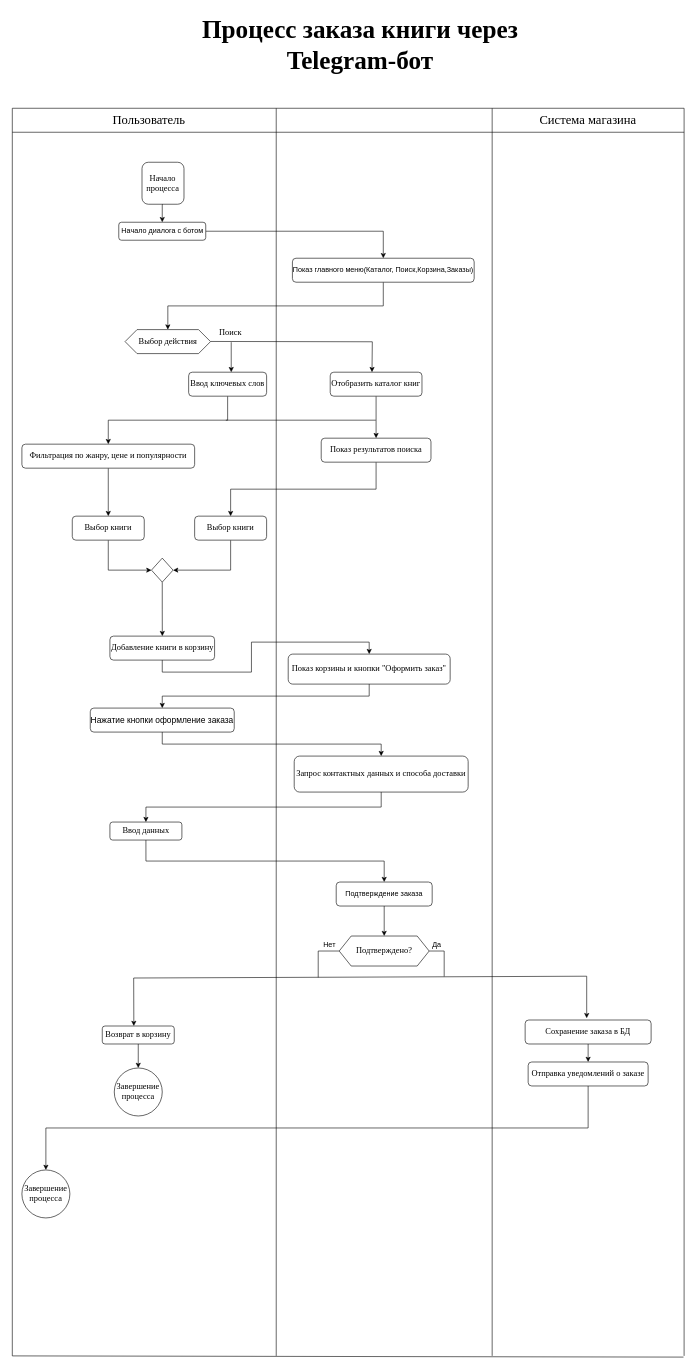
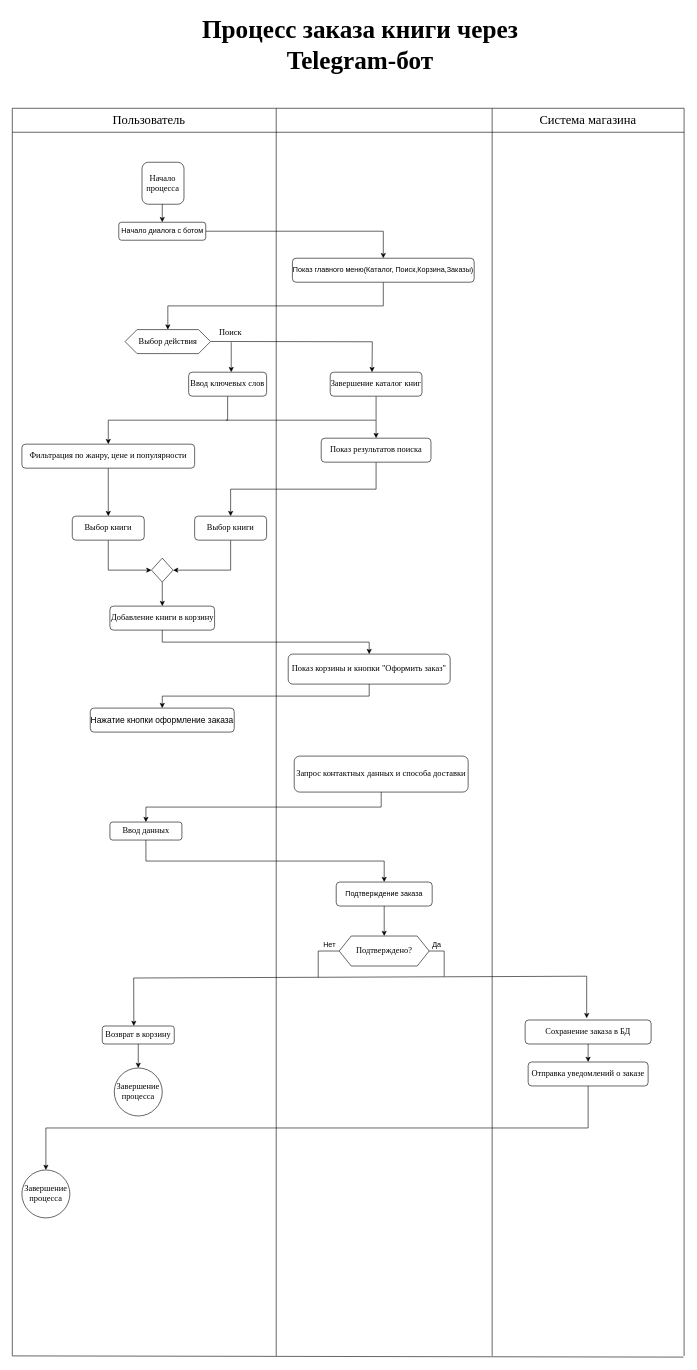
  <mxCell id="0" />
  <mxCell id="1" parent="0" />
  <mxCell id="2" value="&lt;font style=&quot;font-size: 21px;&quot;&gt;Пользователь&lt;/font&gt;" style="text;align=center;html=1;verticalAlign=middle;whiteSpace=wrap;rounded=0;fontFamily=Times New Roman;fontSize=14;" vertex="1" parent="1"><mxGeometry x="208" y="184" width="80" height="30" as="geometry" /></mxCell>
  <mxCell id="3" value="" style="edgeStyle=orthogonalEdgeStyle;rounded=0;orthogonalLoop=1;jettySize=auto;html=1;entryX=0.5;entryY=0;entryDx=0;entryDy=0;" edge="1" parent="1" source="4" target="7"><mxGeometry relative="1" as="geometry"><mxPoint x="270" y="465" as="targetPoint" /></mxGeometry></mxCell>
  <mxCell id="4" value="Начало диалога с ботом" style="rounded=1;whiteSpace=wrap;html=1;" vertex="1" parent="1"><mxGeometry x="197.5" y="370" width="145" height="30" as="geometry" /></mxCell>
  <mxCell id="5" value="&lt;h1&gt;&lt;font style=&quot;font-size: 42px;&quot;&gt;Процесс заказа книги через Telegram-бот&lt;/font&gt;&lt;/h1&gt;" style="text;strokeColor=none;align=center;fillColor=none;html=1;verticalAlign=middle;whiteSpace=wrap;rounded=0;fontStyle=1;fontFamily=Times New Roman;" vertex="1" parent="1"><mxGeometry x="240" y="20" width="720" height="110" as="geometry" /></mxCell>
  <mxCell id="6" style="edgeStyle=orthogonalEdgeStyle;rounded=0;orthogonalLoop=1;jettySize=auto;html=1;exitX=0.5;exitY=1;exitDx=0;exitDy=0;" edge="1" parent="1" source="7" target="9"><mxGeometry relative="1" as="geometry" /></mxCell>
  <mxCell id="7" value="Показ главного меню(Каталог, Поиск,Корзина,Заказы)" style="rounded=1;whiteSpace=wrap;html=1;" vertex="1" parent="1"><mxGeometry x="487" y="430" width="303" height="40" as="geometry" /></mxCell>
  <mxCell id="8" style="edgeStyle=orthogonalEdgeStyle;rounded=0;orthogonalLoop=1;jettySize=auto;html=1;entryX=0.5;entryY=0;entryDx=0;entryDy=0;exitX=0.143;exitY=0.959;exitDx=0;exitDy=0;exitPerimeter=0;" edge="1" parent="1"><mxGeometry relative="1" as="geometry"><mxPoint x="350.5" y="568.77" as="sourcePoint" /><mxPoint x="619.67" y="620" as="targetPoint" /></mxGeometry></mxCell>
  <mxCell id="9" value="&lt;font style=&quot;font-size: 14px;&quot; face=&quot;Times New Roman&quot;&gt;Выбор действия&lt;/font&gt;" style="shape=hexagon;perimeter=hexagonPerimeter2;whiteSpace=wrap;html=1;fixedSize=1;" vertex="1" parent="1"><mxGeometry x="208" y="549" width="142.5" height="40" as="geometry" /></mxCell>
  <mxCell id="10" style="edgeStyle=orthogonalEdgeStyle;rounded=0;orthogonalLoop=1;jettySize=auto;html=1;exitX=0.5;exitY=1;exitDx=0;exitDy=0;" edge="1" parent="1" source="11" target="16"><mxGeometry relative="1" as="geometry" /></mxCell>
  <mxCell id="11" value="&lt;font style=&quot;font-size: 14px;&quot; face=&quot;Times New Roman&quot;&gt;Ввод ключевых слов&lt;/font&gt;" style="rounded=1;whiteSpace=wrap;html=1;" vertex="1" parent="1"><mxGeometry x="314" y="620" width="130" height="40" as="geometry" /></mxCell>
  <mxCell id="12" style="edgeStyle=orthogonalEdgeStyle;rounded=0;orthogonalLoop=1;jettySize=auto;html=1;exitX=0.5;exitY=1;exitDx=0;exitDy=0;entryX=0.5;entryY=0;entryDx=0;entryDy=0;" edge="1" parent="1" source="13" target="20"><mxGeometry relative="1" as="geometry" /></mxCell>
- <mxCell id="13" value="&lt;font style=&quot;font-size: 14px;&quot; face=&quot;Times New Roman&quot;&gt;Отобразить каталог книг&lt;/font&gt;" style="rounded=1;whiteSpace=wrap;html=1;" vertex="1" parent="1"><mxGeometry x="550" y="620" width="153" height="40" as="geometry" /></mxCell>
+ <mxCell id="13" value="&lt;font style=&quot;font-size: 14px;&quot; face=&quot;Times New Roman&quot;&gt;Завершение каталог книг&lt;/font&gt;" style="rounded=1;whiteSpace=wrap;html=1;" vertex="1" parent="1"><mxGeometry x="550" y="620" width="153" height="40" as="geometry" /></mxCell>
  <mxCell id="14" value="" style="endArrow=none;html=1;rounded=0;" edge="1" parent="1"><mxGeometry width="50" height="50" relative="1" as="geometry"><mxPoint x="460" y="2260" as="sourcePoint" /><mxPoint x="460" y="180" as="targetPoint" /></mxGeometry></mxCell>
  <mxCell id="15" style="edgeStyle=orthogonalEdgeStyle;rounded=0;orthogonalLoop=1;jettySize=auto;html=1;exitX=0.5;exitY=1;exitDx=0;exitDy=0;entryX=0.5;entryY=0;entryDx=0;entryDy=0;" edge="1" parent="1" source="16" target="18"><mxGeometry relative="1" as="geometry" /></mxCell>
  <mxCell id="16" value="&lt;font style=&quot;font-size: 14px;&quot; face=&quot;Times New Roman&quot;&gt;Фильтрация по жанру, цене и популярности&lt;/font&gt;" style="rounded=1;whiteSpace=wrap;html=1;" vertex="1" parent="1"><mxGeometry x="36" y="740" width="288" height="40" as="geometry" /></mxCell>
  <mxCell id="17" style="edgeStyle=orthogonalEdgeStyle;rounded=0;orthogonalLoop=1;jettySize=auto;html=1;exitX=0.5;exitY=1;exitDx=0;exitDy=0;entryX=0;entryY=0.5;entryDx=0;entryDy=0;" edge="1" parent="1" source="18" target="24"><mxGeometry relative="1" as="geometry" /></mxCell>
  <mxCell id="18" value="&lt;font style=&quot;font-size: 14px;&quot; face=&quot;Times New Roman&quot;&gt;Выбор книги&lt;/font&gt;" style="rounded=1;whiteSpace=wrap;html=1;" vertex="1" parent="1"><mxGeometry x="120" y="860" width="120" height="40" as="geometry" /></mxCell>
  <mxCell id="19" style="edgeStyle=orthogonalEdgeStyle;rounded=0;orthogonalLoop=1;jettySize=auto;html=1;exitX=0.5;exitY=1;exitDx=0;exitDy=0;entryX=0.5;entryY=0;entryDx=0;entryDy=0;" edge="1" parent="1" source="20" target="22"><mxGeometry relative="1" as="geometry" /></mxCell>
  <mxCell id="20" value="&lt;font style=&quot;font-size: 14px;&quot; face=&quot;Times New Roman&quot;&gt;Показ результатов поиска&lt;/font&gt;" style="rounded=1;whiteSpace=wrap;html=1;" vertex="1" parent="1"><mxGeometry x="535" y="730" width="183" height="40" as="geometry" /></mxCell>
  <mxCell id="21" style="edgeStyle=orthogonalEdgeStyle;rounded=0;orthogonalLoop=1;jettySize=auto;html=1;exitX=0.5;exitY=1;exitDx=0;exitDy=0;entryX=1;entryY=0.5;entryDx=0;entryDy=0;" edge="1" parent="1" source="22" target="24"><mxGeometry relative="1" as="geometry" /></mxCell>
  <mxCell id="22" value="&lt;font style=&quot;font-size: 14px;&quot; face=&quot;Times New Roman&quot;&gt;Выбор книги&lt;/font&gt;" style="rounded=1;whiteSpace=wrap;html=1;" vertex="1" parent="1"><mxGeometry x="324" y="860" width="120" height="40" as="geometry" /></mxCell>
  <mxCell id="23" value="" style="edgeStyle=orthogonalEdgeStyle;rounded=0;orthogonalLoop=1;jettySize=auto;html=1;" edge="1" parent="1" source="24" target="26"><mxGeometry relative="1" as="geometry" /></mxCell>
  <mxCell id="24" value="" style="rhombus;whiteSpace=wrap;html=1;" vertex="1" parent="1"><mxGeometry x="252" y="930" width="36" height="40" as="geometry" /></mxCell>
  <mxCell id="25" style="edgeStyle=orthogonalEdgeStyle;rounded=0;orthogonalLoop=1;jettySize=auto;html=1;exitX=0.5;exitY=1;exitDx=0;exitDy=0;entryX=0.5;entryY=0;entryDx=0;entryDy=0;" edge="1" parent="1" source="26" target="28"><mxGeometry relative="1" as="geometry" /></mxCell>
- <mxCell id="26" value="&lt;font style=&quot;font-size: 14px;&quot; face=&quot;Times New Roman&quot;&gt;Добавление книги в корзину&lt;/font&gt;" style="rounded=1;whiteSpace=wrap;html=1;" vertex="1" parent="1"><mxGeometry x="182.75" y="1060" width="174.5" height="40" as="geometry" /></mxCell>
+ <mxCell id="26" value="&lt;font style=&quot;font-size: 14px;&quot; face=&quot;Times New Roman&quot;&gt;Добавление книги в корзину&lt;/font&gt;" style="rounded=1;whiteSpace=wrap;html=1;" vertex="1" parent="1"><mxGeometry x="182.75" y="1010" width="174.5" height="40" as="geometry" /></mxCell>
  <mxCell id="27" style="edgeStyle=orthogonalEdgeStyle;rounded=0;orthogonalLoop=1;jettySize=auto;html=1;exitX=0.5;exitY=1;exitDx=0;exitDy=0;entryX=0.5;entryY=0;entryDx=0;entryDy=0;" edge="1" parent="1" source="28" target="30"><mxGeometry relative="1" as="geometry" /></mxCell>
  <mxCell id="28" value="&lt;font style=&quot;font-size: 14px;&quot; face=&quot;Times New Roman&quot;&gt;Показ корзины и кнопки &quot;Оформить заказ&quot;&lt;/font&gt;" style="rounded=1;whiteSpace=wrap;html=1;" vertex="1" parent="1"><mxGeometry x="480" y="1090" width="270" height="50" as="geometry" /></mxCell>
- <mxCell id="29" style="edgeStyle=orthogonalEdgeStyle;rounded=0;orthogonalLoop=1;jettySize=auto;html=1;exitX=0.5;exitY=1;exitDx=0;exitDy=0;entryX=0.5;entryY=0;entryDx=0;entryDy=0;" edge="1" parent="1" source="30" target="32"><mxGeometry relative="1" as="geometry" /></mxCell>
  <mxCell id="30" value="&lt;font style=&quot;font-size: 14px;&quot;&gt;Нажатие кнопки оформление заказа&lt;/font&gt;" style="rounded=1;whiteSpace=wrap;html=1;" vertex="1" parent="1"><mxGeometry x="150" y="1180" width="240" height="40" as="geometry" /></mxCell>
  <mxCell id="31" style="edgeStyle=orthogonalEdgeStyle;rounded=0;orthogonalLoop=1;jettySize=auto;html=1;exitX=0.5;exitY=1;exitDx=0;exitDy=0;entryX=0.5;entryY=0;entryDx=0;entryDy=0;" edge="1" parent="1" source="32" target="34"><mxGeometry relative="1" as="geometry" /></mxCell>
  <mxCell id="32" value="&lt;font face=&quot;Times New Roman&quot; style=&quot;font-size: 14px;&quot;&gt;Запрос контактных данных и способа доставки&lt;/font&gt;" style="rounded=1;whiteSpace=wrap;html=1;" vertex="1" parent="1"><mxGeometry x="490" y="1260" width="290" height="60" as="geometry" /></mxCell>
  <mxCell id="33" style="edgeStyle=orthogonalEdgeStyle;rounded=0;orthogonalLoop=1;jettySize=auto;html=1;exitX=0.5;exitY=1;exitDx=0;exitDy=0;" edge="1" parent="1" source="34" target="36"><mxGeometry relative="1" as="geometry" /></mxCell>
  <mxCell id="34" value="&lt;font style=&quot;font-size: 14px;&quot; face=&quot;Times New Roman&quot;&gt;Ввод данных&lt;/font&gt;" style="rounded=1;whiteSpace=wrap;html=1;" vertex="1" parent="1"><mxGeometry x="182.75" y="1370" width="120" height="30" as="geometry" /></mxCell>
  <mxCell id="35" style="edgeStyle=orthogonalEdgeStyle;rounded=0;orthogonalLoop=1;jettySize=auto;html=1;exitX=0.5;exitY=1;exitDx=0;exitDy=0;entryX=0.5;entryY=0;entryDx=0;entryDy=0;" edge="1" parent="1" source="36" target="37"><mxGeometry relative="1" as="geometry" /></mxCell>
  <mxCell id="36" value="Подтверждение заказа" style="rounded=1;whiteSpace=wrap;html=1;" vertex="1" parent="1"><mxGeometry x="560" y="1470" width="160" height="40" as="geometry" /></mxCell>
  <mxCell id="37" value="&lt;font style=&quot;font-size: 14px;&quot; face=&quot;Times New Roman&quot;&gt;Подтверждено?&lt;/font&gt;" style="shape=hexagon;perimeter=hexagonPerimeter2;whiteSpace=wrap;html=1;fixedSize=1;" vertex="1" parent="1"><mxGeometry x="565" y="1560" width="150" height="50" as="geometry" /></mxCell>
  <mxCell id="38" value="&lt;font face=&quot;Times New Roman&quot; style=&quot;font-size: 14px;&quot;&gt;Возврат в корзину&lt;/font&gt;" style="rounded=1;whiteSpace=wrap;html=1;" vertex="1" parent="1"><mxGeometry x="170" y="1710" width="120" height="30" as="geometry" /></mxCell>
  <mxCell id="39" style="edgeStyle=orthogonalEdgeStyle;rounded=0;orthogonalLoop=1;jettySize=auto;html=1;exitX=0.5;exitY=1;exitDx=0;exitDy=0;entryX=0.585;entryY=0;entryDx=0;entryDy=0;entryPerimeter=0;" edge="1" parent="1" source="38"><mxGeometry relative="1" as="geometry"><mxPoint x="229.963" y="1780" as="targetPoint" /></mxGeometry></mxCell>
  <mxCell id="40" value="&lt;font style=&quot;font-size: 14px;&quot; face=&quot;Times New Roman&quot;&gt;Завершение процесса&lt;/font&gt;" style="ellipse;whiteSpace=wrap;html=1;" vertex="1" parent="1"><mxGeometry x="190" y="1780" width="80" height="80" as="geometry" /></mxCell>
  <mxCell id="41" value="" style="endArrow=none;html=1;rounded=0;" edge="1" parent="1"><mxGeometry width="50" height="50" relative="1" as="geometry"><mxPoint x="820" y="2260" as="sourcePoint" /><mxPoint x="820" y="180" as="targetPoint" /></mxGeometry></mxCell>
  <mxCell id="42" value="&lt;font style=&quot;font-size: 21px;&quot; face=&quot;Times New Roman&quot;&gt;Система магазина&lt;/font&gt;" style="text;strokeColor=none;align=center;fillColor=none;html=1;verticalAlign=middle;whiteSpace=wrap;rounded=0;" vertex="1" parent="1"><mxGeometry x="895" y="184" width="170" height="30" as="geometry" /></mxCell>
  <mxCell id="43" style="edgeStyle=orthogonalEdgeStyle;rounded=0;orthogonalLoop=1;jettySize=auto;html=1;exitX=0.5;exitY=1;exitDx=0;exitDy=0;entryX=0.5;entryY=0;entryDx=0;entryDy=0;" edge="1" parent="1" source="44" target="46"><mxGeometry relative="1" as="geometry" /></mxCell>
  <mxCell id="44" value="&lt;font style=&quot;font-size: 14px;&quot; face=&quot;Times New Roman&quot;&gt;Сохранение заказа в БД&lt;/font&gt;" style="rounded=1;whiteSpace=wrap;html=1;" vertex="1" parent="1"><mxGeometry x="875" y="1700" width="210" height="40" as="geometry" /></mxCell>
  <mxCell id="45" style="edgeStyle=orthogonalEdgeStyle;rounded=0;orthogonalLoop=1;jettySize=auto;html=1;exitX=0.5;exitY=1;exitDx=0;exitDy=0;entryX=0.5;entryY=0;entryDx=0;entryDy=0;" edge="1" parent="1" source="46" target="47"><mxGeometry relative="1" as="geometry" /></mxCell>
  <mxCell id="46" value="&lt;font face=&quot;Times New Roman&quot;&gt;&lt;span style=&quot;font-size: 14px;&quot;&gt;Отправка уведомлений о заказе&lt;/span&gt;&lt;/font&gt;" style="rounded=1;whiteSpace=wrap;html=1;" vertex="1" parent="1"><mxGeometry x="880" y="1770" width="200" height="40" as="geometry" /></mxCell>
  <mxCell id="47" value="&lt;font style=&quot;font-size: 14px;&quot; face=&quot;Times New Roman&quot;&gt;Завершение процесса&lt;/font&gt;" style="ellipse;whiteSpace=wrap;html=1;" vertex="1" parent="1"><mxGeometry x="36" y="1950" width="80" height="80" as="geometry" /></mxCell>
  <mxCell id="48" value="" style="endArrow=none;html=1;rounded=0;" edge="1" parent="1"><mxGeometry width="50" height="50" relative="1" as="geometry"><mxPoint x="1140" y="2260" as="sourcePoint" /><mxPoint x="1140" y="180" as="targetPoint" /></mxGeometry></mxCell>
  <mxCell id="49" value="" style="endArrow=none;html=1;rounded=0;" edge="1" parent="1"><mxGeometry width="50" height="50" relative="1" as="geometry"><mxPoint x="20" y="2260" as="sourcePoint" /><mxPoint x="20" y="180" as="targetPoint" /></mxGeometry></mxCell>
  <mxCell id="50" style="edgeStyle=orthogonalEdgeStyle;rounded=0;orthogonalLoop=1;jettySize=auto;html=1;exitX=0.5;exitY=1;exitDx=0;exitDy=0;entryX=0.5;entryY=0;entryDx=0;entryDy=0;" edge="1" parent="1" source="51" target="4"><mxGeometry relative="1" as="geometry" /></mxCell>
  <mxCell id="51" value="&lt;font face=&quot;Times New Roman&quot;&gt;&lt;span style=&quot;font-size: 14px;&quot;&gt;Начало процесса&lt;/span&gt;&lt;/font&gt;" style="whiteSpace=wrap;html=1;rounded=1;" vertex="1" parent="1"><mxGeometry x="236.25" y="270" width="70" height="70" as="geometry" /></mxCell>
  <mxCell id="52" value="" style="endArrow=none;html=1;rounded=0;" edge="1" parent="1"><mxGeometry width="50" height="50" relative="1" as="geometry"><mxPoint x="20" y="180" as="sourcePoint" /><mxPoint x="1140" y="180" as="targetPoint" /></mxGeometry></mxCell>
  <mxCell id="53" value="" style="endArrow=none;html=1;rounded=0;" edge="1" parent="1"><mxGeometry width="50" height="50" relative="1" as="geometry"><mxPoint x="20" as="sourcePoint" y="220" /><mxPoint x="1140" as="targetPoint" y="220" /></mxGeometry></mxCell>
  <mxCell id="54" value="" style="endArrow=none;html=1;rounded=0;" edge="1" parent="1"><mxGeometry width="50" height="50" relative="1" as="geometry"><mxPoint x="20" y="2260" as="sourcePoint" /><mxPoint x="1139" y="2262" as="targetPoint" /></mxGeometry></mxCell>
  <mxCell id="55" value="" style="endArrow=classic;html=1;rounded=0;" edge="1" parent="1"><mxGeometry width="50" height="50" relative="1" as="geometry"><mxPoint x="385" y="570" as="sourcePoint" /><mxPoint x="385" y="620" as="targetPoint" /></mxGeometry></mxCell>
  <mxCell id="56" value="&lt;font style=&quot;font-size: 14px;&quot; face=&quot;Times New Roman&quot;&gt;Поиск&lt;/font&gt;" style="text;strokeColor=none;align=center;fillColor=none;html=1;verticalAlign=middle;whiteSpace=wrap;rounded=0;" vertex="1" parent="1"><mxGeometry x="354" y="540" width="60" height="30" as="geometry" /></mxCell>
  <mxCell id="57" value="" style="endArrow=none;html=1;rounded=0;" edge="1" parent="1"><mxGeometry width="50" height="50" relative="1" as="geometry"><mxPoint x="376" y="700" as="sourcePoint" /><mxPoint x="626" y="700" as="targetPoint" /></mxGeometry></mxCell>
  <mxCell id="58" value="" style="endArrow=classic;startArrow=classic;html=1;rounded=0;exitX=0.5;exitY=0;exitDx=0;exitDy=0;" edge="1" parent="1"><mxGeometry width="50" height="50" relative="1" as="geometry"><mxPoint x="222.62" y="1710" as="sourcePoint" /><mxPoint x="977.62" y="1697" as="targetPoint" /><Array as="points"><mxPoint x="222.37" y="1630" /><mxPoint x="977.62" y="1627" /></Array></mxGeometry></mxCell>
  <mxCell id="59" value="" style="endArrow=none;html=1;rounded=0;entryX=1;entryY=0.5;entryDx=0;entryDy=0;" edge="1" parent="1" target="37"><mxGeometry width="50" height="50" relative="1" as="geometry"><mxPoint x="740" y="1627.43" as="sourcePoint" /><mxPoint x="715" y="1587" as="targetPoint" /><Array as="points"><mxPoint x="740" y="1585" /></Array></mxGeometry></mxCell>
  <mxCell id="60" value="" style="endArrow=none;html=1;rounded=0;entryX=0;entryY=0.5;entryDx=0;entryDy=0;" edge="1" parent="1" target="37"><mxGeometry width="50" height="50" relative="1" as="geometry"><mxPoint x="530" y="1629" as="sourcePoint" /><mxPoint x="550" y="1609" as="targetPoint" /><Array as="points"><mxPoint x="530" y="1585" /></Array></mxGeometry></mxCell>
  <mxCell id="61" value="Нет" style="text;strokeColor=none;align=center;fillColor=none;html=1;verticalAlign=middle;whiteSpace=wrap;rounded=0;" vertex="1" parent="1"><mxGeometry x="518.5" y="1560" width="60" height="30" as="geometry" /></mxCell>
  <mxCell id="62" value="Да" style="text;strokeColor=none;align=center;fillColor=none;html=1;verticalAlign=middle;whiteSpace=wrap;rounded=0;" vertex="1" parent="1"><mxGeometry x="697.5" y="1559" width="60" height="30" as="geometry" /></mxCell>
